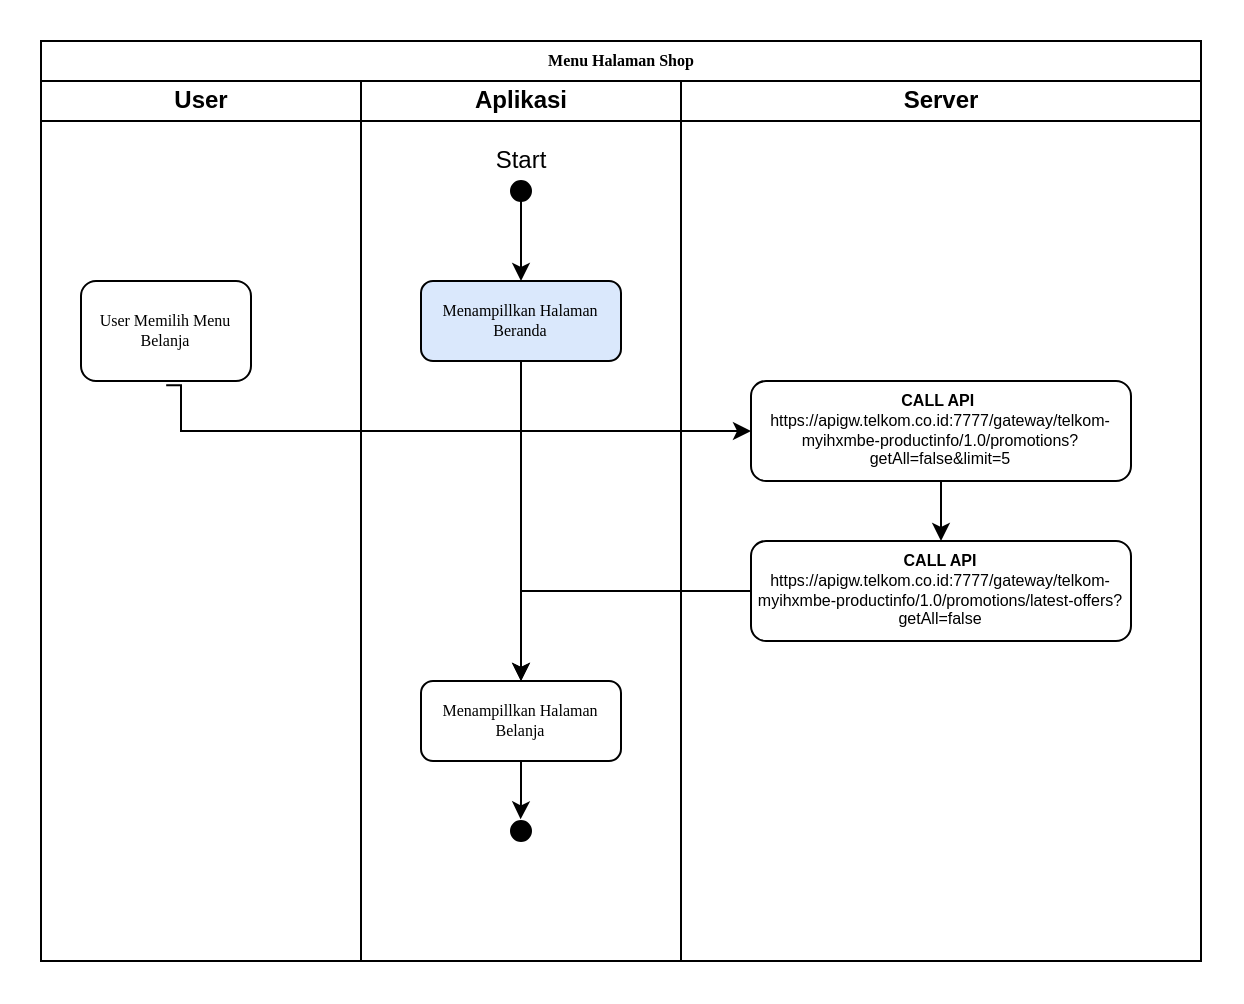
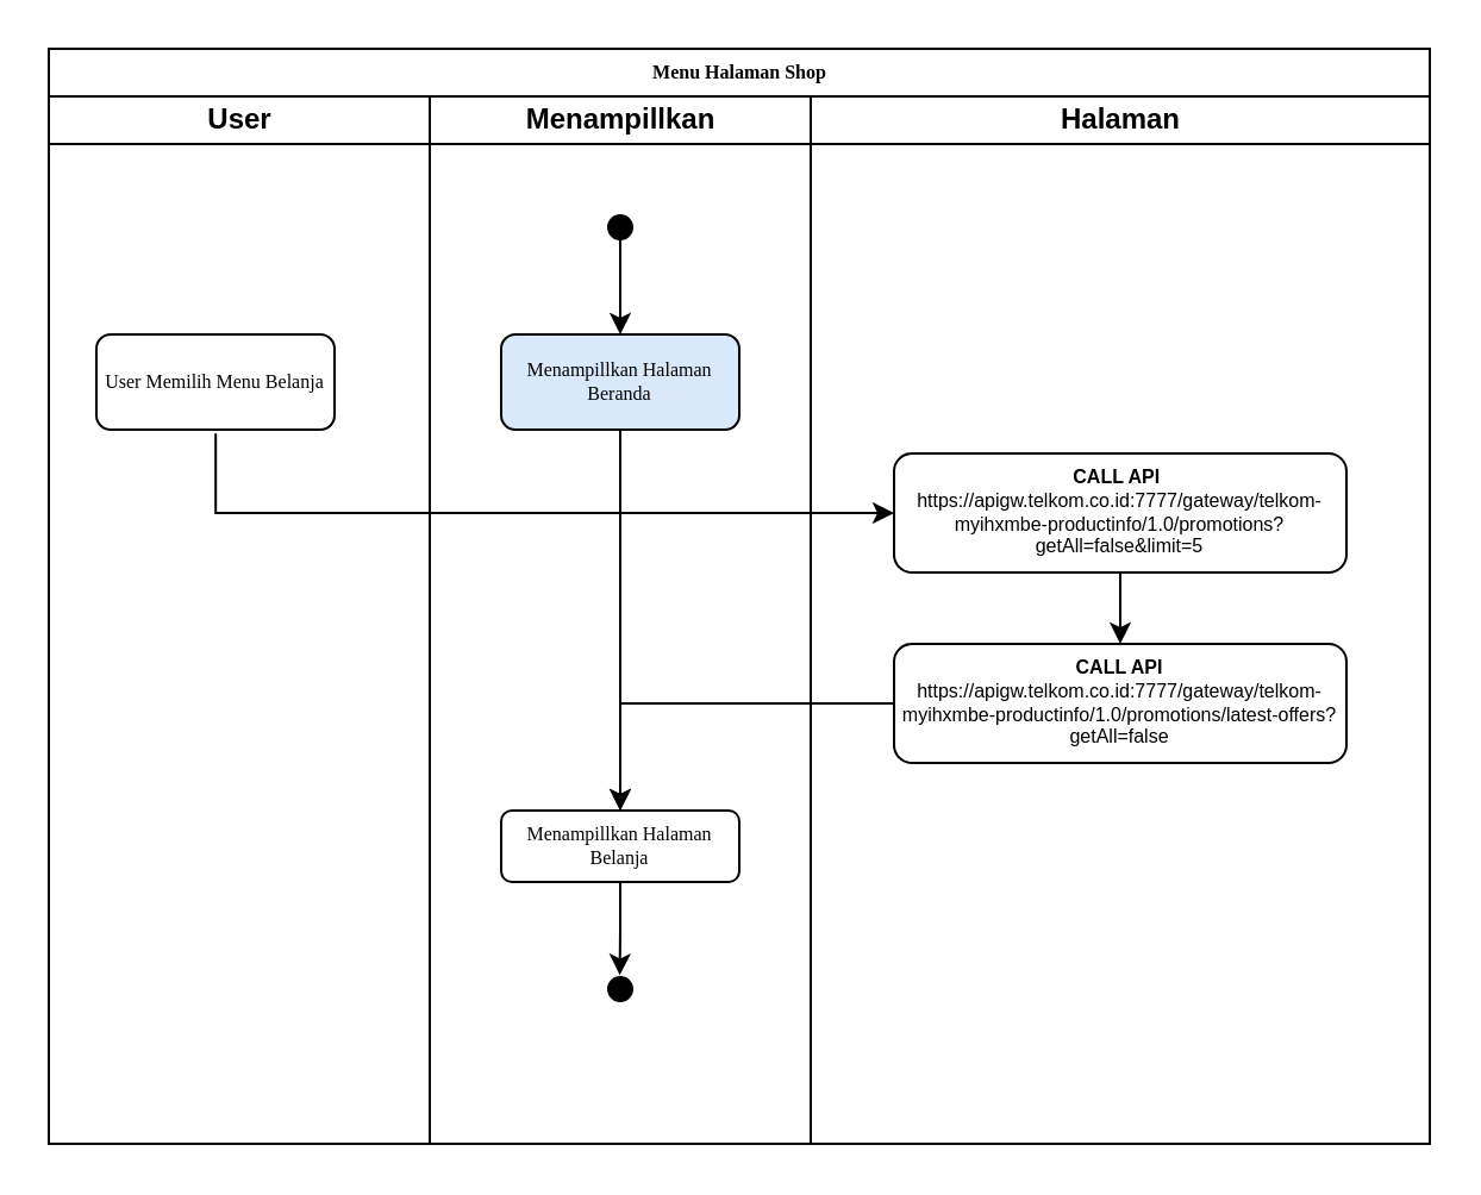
  <mxCell id="0" />
  <mxCell id="1" parent="0" />
  <mxCell id="2" value="Menu Halaman Shop" style="swimlane;html=1;childLayout=stackLayout;startSize=20;rounded=0;shadow=0;labelBackgroundColor=none;strokeWidth=1;fontFamily=Verdana;fontSize=8;align=center;" parent="1" vertex="1"><mxGeometry x="20" y="20" width="580" height="460" as="geometry" /></mxCell>
  <mxCell id="3" value="User" style="swimlane;html=1;startSize=20;" parent="2" vertex="1"><mxGeometry y="20" width="160" height="440" as="geometry" /></mxCell>
- <mxCell id="4" value="User Memilih Menu Belanja" style="rounded=1;whiteSpace=wrap;html=1;shadow=0;labelBackgroundColor=none;strokeWidth=1;fontFamily=Verdana;fontSize=8;align=center;" parent="3" vertex="1"><mxGeometry x="20" y="100" width="85" height="50" as="geometry" /></mxCell>
- <mxCell id="5" value="Aplikasi" style="swimlane;html=1;startSize=20;" parent="2" vertex="1"><mxGeometry x="160" y="20" width="160" height="440" as="geometry" /></mxCell>
+ <mxCell id="4" value="User Memilih Menu Belanja" style="rounded=1;whiteSpace=wrap;html=1;shadow=0;labelBackgroundColor=none;strokeWidth=1;fontFamily=Verdana;fontSize=8;align=center;" parent="3" vertex="1"><mxGeometry x="20" y="100" width="100" height="40" as="geometry" /></mxCell>
+ <mxCell id="5" value="Menampillkan" style="swimlane;html=1;startSize=20;" parent="2" vertex="1"><mxGeometry x="160" y="20" width="160" height="440" as="geometry" /></mxCell>
  <mxCell id="6" value="Menampillkan Halaman Beranda" style="rounded=1;whiteSpace=wrap;html=1;shadow=0;labelBackgroundColor=none;strokeWidth=1;fontFamily=Verdana;fontSize=8;align=center;fillColor=#dae8fc;" parent="5" vertex="1"><mxGeometry x="30" y="100" width="100" height="40" as="geometry" /></mxCell>
  <mxCell id="7" value="" style="endArrow=classic;html=1;rounded=0;entryX=0.5;entryY=0;entryDx=0;entryDy=0;exitX=0.5;exitY=1;exitDx=0;exitDy=0;" edge="1" parent="5" source="12" target="6"><mxGeometry width="50" height="50" relative="1" as="geometry"><mxPoint x="-50" y="190" as="sourcePoint" /><mxPoint y="140" as="targetPoint" /></mxGeometry></mxCell>
- <mxCell id="8" value="Start" style="text;html=1;resizable=0;autosize=1;align=center;verticalAlign=middle;points=[];fillColor=none;strokeColor=none;rounded=0;" vertex="1" parent="5"><mxGeometry x="60" y="30" width="40" height="20" as="geometry" /></mxCell>
  <mxCell id="9" value="" style="edgeStyle=orthogonalEdgeStyle;rounded=0;orthogonalLoop=1;jettySize=auto;html=1;fontSize=12;entryX=0.481;entryY=-0.083;entryDx=0;entryDy=0;entryPerimeter=0;" edge="1" parent="5" source="10" target="11"><mxGeometry relative="1" as="geometry" /></mxCell>
- <mxCell id="10" value="&lt;span&gt;Menampillkan Halaman Belanja&lt;/span&gt;" style="rounded=1;whiteSpace=wrap;html=1;shadow=0;labelBackgroundColor=none;strokeWidth=1;fontFamily=Verdana;fontSize=8;align=center;" parent="5" vertex="1"><mxGeometry x="30" y="300" width="100" height="40" as="geometry" /></mxCell>
+ <mxCell id="10" value="&lt;span&gt;Menampillkan Halaman Belanja&lt;/span&gt;" style="rounded=1;whiteSpace=wrap;html=1;shadow=0;labelBackgroundColor=none;strokeWidth=1;fontFamily=Verdana;fontSize=8;align=center;" parent="5" vertex="1"><mxGeometry x="30" y="300" width="100" height="30" as="geometry" /></mxCell>
  <mxCell id="11" value="" style="ellipse;whiteSpace=wrap;html=1;aspect=fixed;fillColor=#000000;" vertex="1" parent="5"><mxGeometry x="75" y="370" width="10" height="10" as="geometry" /></mxCell>
  <mxCell id="12" value="" style="ellipse;whiteSpace=wrap;html=1;aspect=fixed;fillColor=#000000;" vertex="1" parent="5"><mxGeometry x="75" y="50" width="10" height="10" as="geometry" /></mxCell>
- <mxCell id="13" value="Server" style="swimlane;html=1;startSize=20;" parent="2" vertex="1"><mxGeometry x="320" y="20" width="260" height="440" as="geometry" /></mxCell>
+ <mxCell id="13" value="Halaman" style="swimlane;html=1;startSize=20;" parent="2" vertex="1"><mxGeometry x="320" y="20" width="260" height="440" as="geometry" /></mxCell>
  <mxCell id="14" style="edgeStyle=orthogonalEdgeStyle;rounded=1;html=1;labelBackgroundColor=none;startArrow=none;startFill=0;startSize=5;endArrow=classicThin;endFill=1;endSize=5;jettySize=auto;orthogonalLoop=1;strokeWidth=1;fontFamily=Verdana;fontSize=8" parent="13" edge="1"><mxGeometry relative="1" as="geometry"><mxPoint x="80" y="280" as="sourcePoint" /></mxGeometry></mxCell>
  <mxCell id="15" style="edgeStyle=orthogonalEdgeStyle;rounded=0;orthogonalLoop=1;jettySize=auto;html=1;entryX=0.5;entryY=0;entryDx=0;entryDy=0;fontSize=8;" edge="1" parent="13" source="16" target="17"><mxGeometry relative="1" as="geometry" /></mxCell>
  <mxCell id="16" value="&lt;font style=&quot;font-size: 8px&quot;&gt;&lt;span style=&quot;font-family: &amp;#34;helvetica&amp;#34;&quot;&gt;&lt;b&gt;CALL API&amp;nbsp;&lt;/b&gt;&lt;/span&gt;&lt;br style=&quot;font-family: &amp;#34;helvetica&amp;#34;&quot;&gt;&lt;span style=&quot;font-family: &amp;#34;helvetica&amp;#34;&quot;&gt;https://apigw.telkom.co.id:7777/gateway/telkom-myihxmbe-productinfo/1.0/promotions?getAll=false&amp;amp;limit=5&lt;/span&gt;&lt;/font&gt;&lt;span&gt;&lt;br&gt;&lt;/span&gt;" style="rounded=1;whiteSpace=wrap;html=1;shadow=0;labelBackgroundColor=none;strokeWidth=1;fontFamily=Verdana;fontSize=8;align=center;" vertex="1" parent="13"><mxGeometry x="35" y="150" width="190" height="50" as="geometry" /></mxCell>
  <mxCell id="17" value="&lt;font style=&quot;font-size: 8px&quot;&gt;&lt;b&gt;&lt;span style=&quot;font-family: &amp;#34;helvetica&amp;#34; ; background-color: rgb(255 , 255 , 255)&quot;&gt;CALL API&lt;/span&gt;&lt;br style=&quot;font-family: &amp;#34;helvetica&amp;#34;&quot;&gt;&lt;/b&gt;&lt;span style=&quot;font-family: &amp;#34;helvetica&amp;#34; ; background-color: rgb(255 , 255 , 255)&quot;&gt;https://apigw.telkom.co.id:7777/gateway/telkom-myihxmbe-productinfo/1.0/promotions/latest-offers?getAll=false&lt;/span&gt;&lt;/font&gt;&lt;span&gt;&lt;br&gt;&lt;/span&gt;" style="rounded=1;whiteSpace=wrap;html=1;shadow=0;labelBackgroundColor=none;strokeWidth=1;fontFamily=Verdana;fontSize=8;align=center;" vertex="1" parent="13"><mxGeometry x="35" y="230" width="190" height="50" as="geometry" /></mxCell>
  <mxCell id="18" style="edgeStyle=orthogonalEdgeStyle;rounded=0;orthogonalLoop=1;jettySize=auto;html=1;" edge="1" parent="2" source="6" target="10"><mxGeometry relative="1" as="geometry" /></mxCell>
  <mxCell id="19" style="edgeStyle=orthogonalEdgeStyle;rounded=0;orthogonalLoop=1;jettySize=auto;html=1;exitX=0.501;exitY=1.042;exitDx=0;exitDy=0;exitPerimeter=0;entryX=0;entryY=0.5;entryDx=0;entryDy=0;" edge="1" parent="2" source="4" target="16"><mxGeometry relative="1" as="geometry"><mxPoint x="340" y="195" as="targetPoint" /><Array as="points"><mxPoint x="70" y="195" /></Array></mxGeometry></mxCell>
  <mxCell id="20" style="edgeStyle=orthogonalEdgeStyle;rounded=0;orthogonalLoop=1;jettySize=auto;html=1;entryX=0.5;entryY=0;entryDx=0;entryDy=0;fontSize=8;" edge="1" parent="2" source="17" target="10"><mxGeometry relative="1" as="geometry" /></mxCell>
